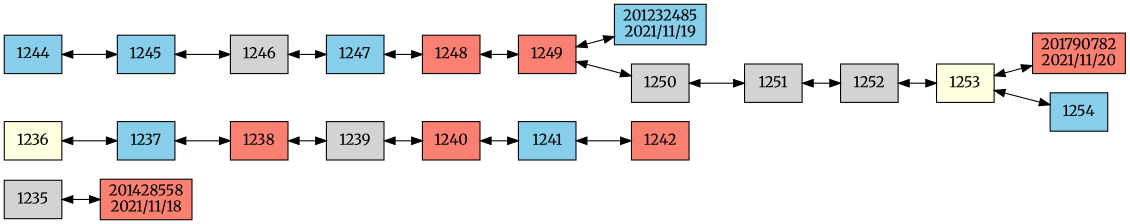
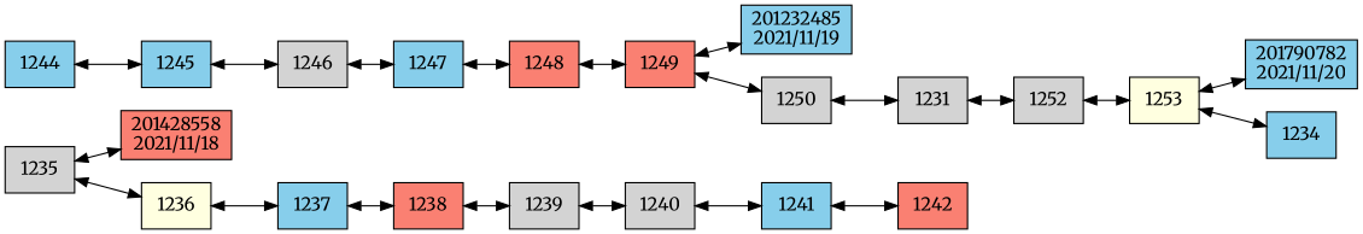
  digraph {
    compound=true
    fontname=Merriweather
    rankdir=LR
    node [fillcolor=salmon fontname=Merriweather shape=box style=filled]
    edge [dir=both fontname=Merriweather]
    n1 [fillcolor=lightgrey label=1235]
    n2 [label="201428558\n2021/11/18"]
    n3 [fillcolor=lightyellow label=1236]
    n4 [fillcolor=skyblue label=1237]
    n5 [label=1238]
    n6 [fillcolor=lightgrey label=1239]
-   n7 [label=1240]
+   n7 [fillcolor=lightgrey label=1240]
    n8 [fillcolor=skyblue label=1241]
    n9 [label=1242]
    n10 [fillcolor=skyblue label=1244]
    n11 [fillcolor=skyblue label=1245]
    n12 [fillcolor=lightgrey label=1246]
    n13 [fillcolor=skyblue label=1247]
    n14 [label=1248]
    n15 [label=1249]
    n16 [fillcolor=skyblue label="201232485\n2021/11/19"]
    n17 [fillcolor=lightgrey label=1250]
-   n18 [fillcolor=lightgrey label=1251]
+   n18 [fillcolor=lightgrey label=1231]
    n19 [fillcolor=lightgrey label=1252]
    n20 [fillcolor=lightyellow label=1253]
-   n21 [label="201790782\n2021/11/20"]
-   n22 [fillcolor=skyblue label=1254]
+   n21 [fillcolor=skyblue label="201790782\n2021/11/20"]
+   n22 [fillcolor=skyblue label=1234]
    n1 -> n2
+   n1 -> n3
    n3 -> n4
    n4 -> n5
    n5 -> n6
    n6 -> n7
    n7 -> n8
    n8 -> n9
    n10 -> n11
    n11 -> n12
    n12 -> n13
    n13 -> n14
    n14 -> n15
    n15 -> n16
    n15 -> n17
    n17 -> n18
    n18 -> n19
    n19 -> n20
    n20 -> n21
    n20 -> n22
  }
